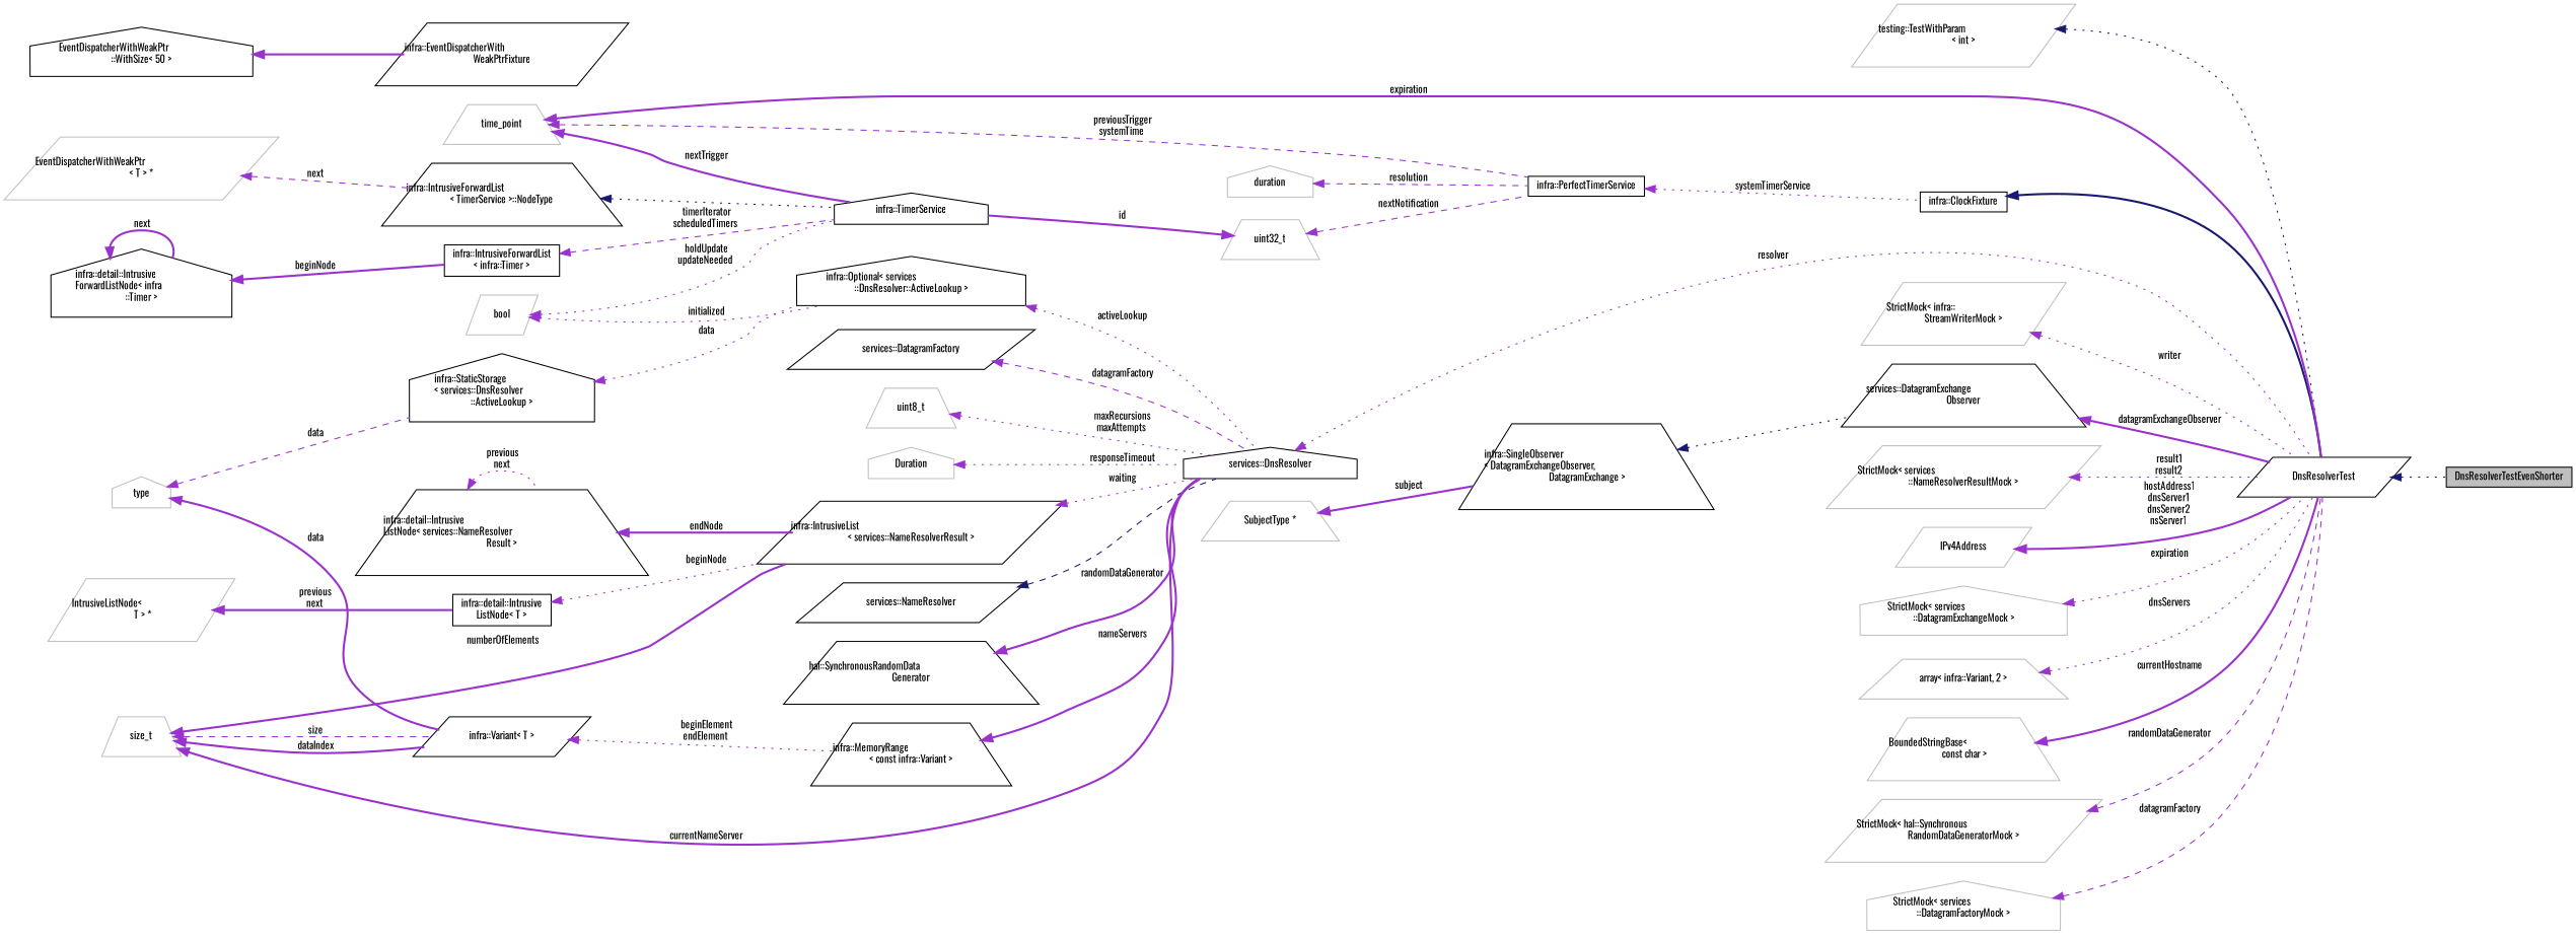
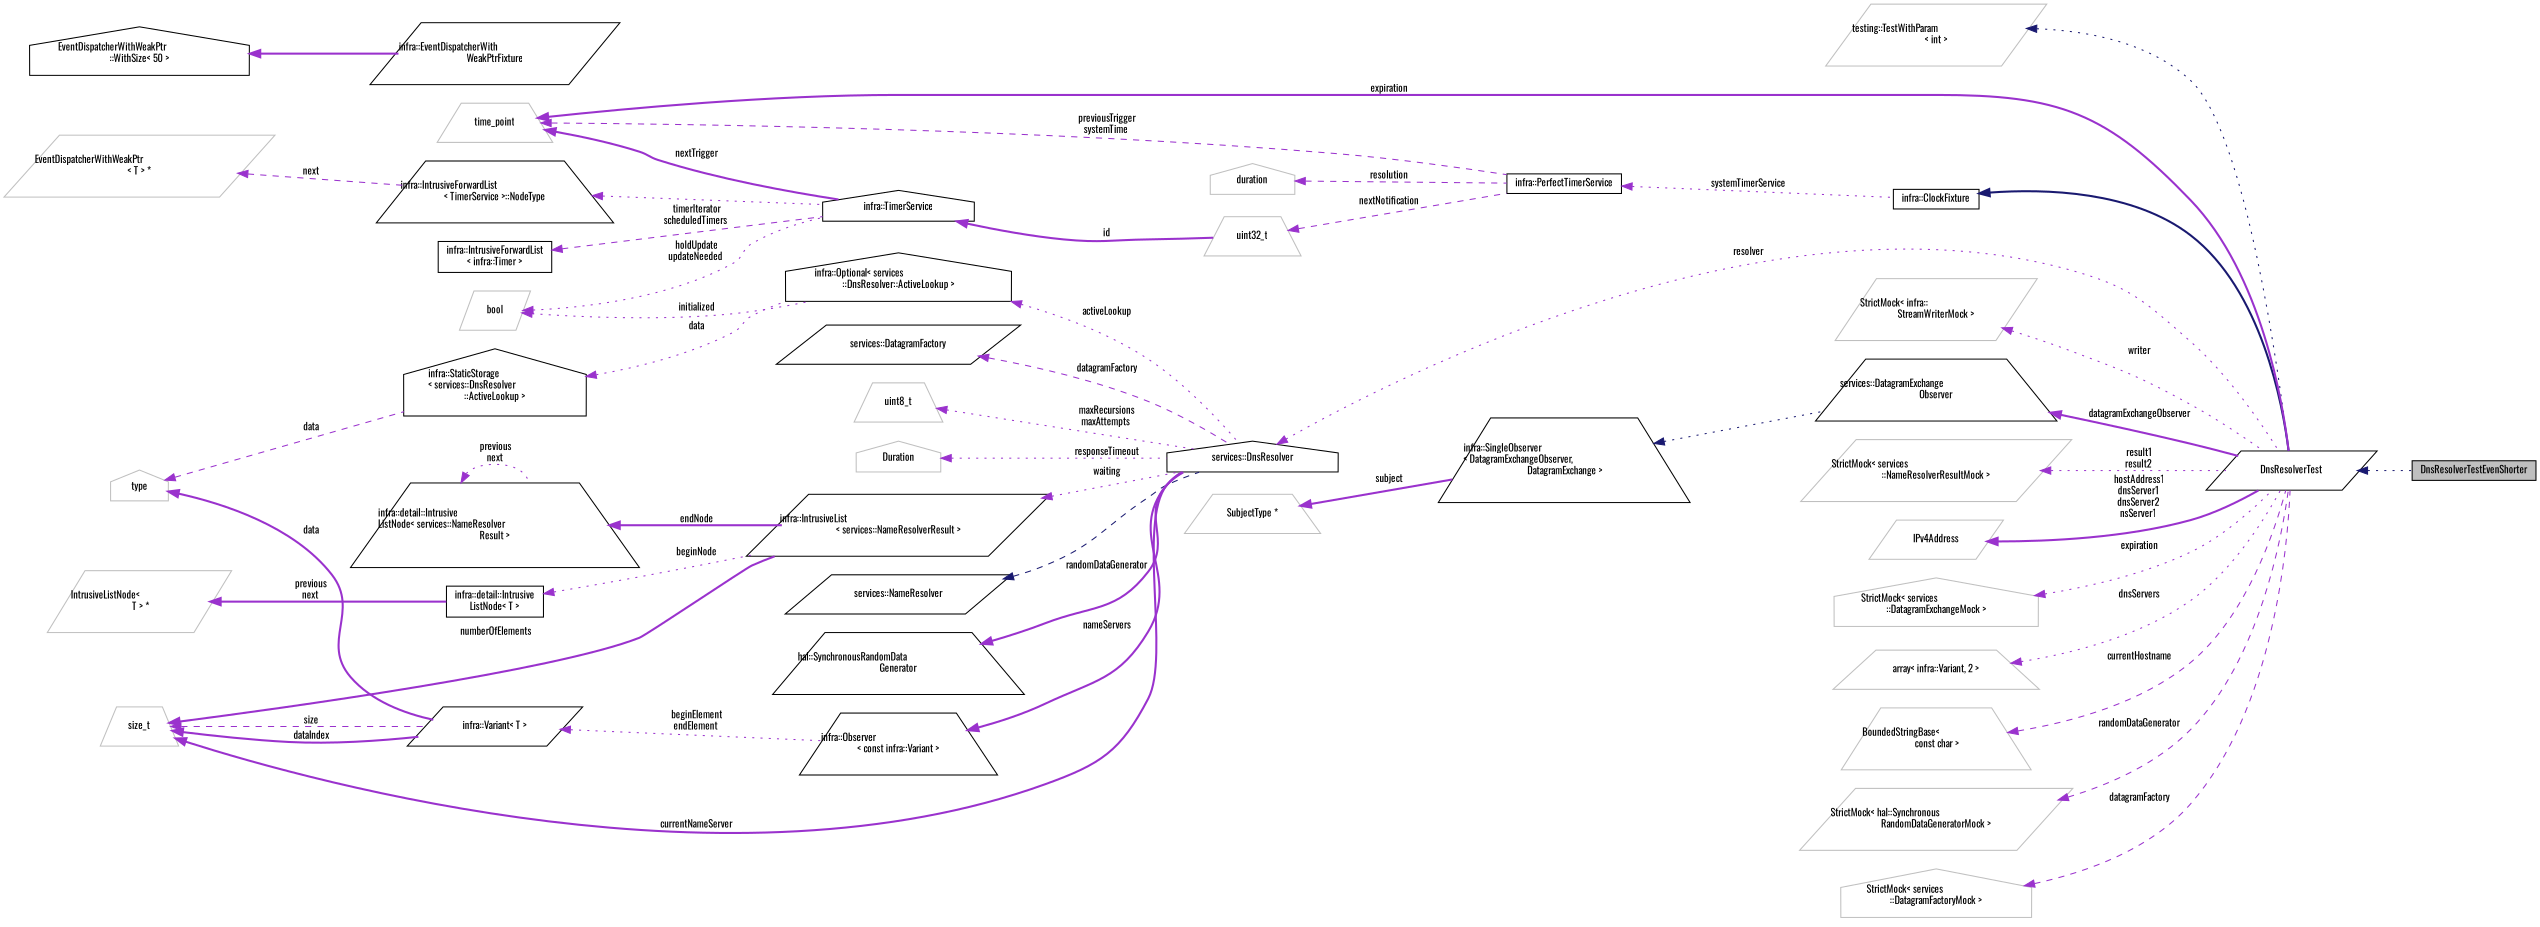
  digraph {
    fontname=Oswald
    rankdir=LR
    node [color=black fillcolor=white fontname=Oswald fontsize=10 shape=parallelogram style=filled]
    edge [color=darkorchid3 dir=back fontname=Oswald fontsize=10 labelfontname=Helvetica labelfontsize=10 style=dotted]
    n1 [fillcolor=grey75 fontcolor=black height=0.2 label=DnsResolverTestEvenShorter shape=box width=0.4]
    n2 [height=0.2 label=DnsResolverTest width=0.4]
    n3 [color=grey75 height=0.2 label="testing::TestWithParam\l\< int \>" width=0.4]
    n4 [height=0.2 label="infra::ClockFixture" shape=box width=0.4]
    n5 [height=0.2 label="infra::EventDispatcherWith\lWeakPtrFixture" width=0.4]
    n6 [height=0.2 label="EventDispatcherWithWeakPtr\l::WithSize\< 50 \>" shape=house width=0.4]
    n7 [height=0.2 label="infra::PerfectTimerService" shape=box width=0.4]
    n8 [height=0.2 label="infra::TimerService" shape=house width=0.4]
    n9 [height=0.2 label="infra::IntrusiveForwardList\l\< TimerService \>::NodeType" shape=trapezium width=0.4]
    n10 [color=grey75 height=0.2 label="EventDispatcherWithWeakPtr\l\< T \> *" width=0.4]
    n11 [color=grey75 height=0.2 label=time_point shape=trapezium width=0.4]
    n12 [height=0.2 label="infra::IntrusiveForwardList\l\< infra::Timer \>" shape=box width=0.4]
-   n13 [height=0.2 label="infra::detail::Intrusive\lForwardListNode\< infra\l::Timer \>" shape=house width=0.4]
    n14 [color=grey75 height=0.2 label=uint32_t shape=trapezium width=0.4]
    n15 [color=grey75 height=0.2 label=bool width=0.4]
    n16 [height=0.2 label="infra::Optional\< services\l::DnsResolver::ActiveLookup \>" shape=house width=0.4]
    n17 [height=0.2 label="services::DnsResolver" shape=house width=0.4]
    n18 [color=grey75 height=0.2 label=duration shape=house width=0.4]
    n19 [color=grey75 height=0.2 label="StrictMock\< infra::\lStreamWriterMock \>" width=0.4]
    n20 [height=0.2 label="services::DatagramExchange\lObserver" shape=trapezium width=0.4]
    n21 [height=0.2 label="infra::SingleObserver\l\< DatagramExchangeObserver,\l DatagramExchange \>" shape=trapezium width=0.4]
    n22 [color=grey75 height=0.2 label="SubjectType *" shape=trapezium width=0.4]
    n23 [color=grey75 height=0.2 label="StrictMock\< services\l::NameResolverResultMock \>" width=0.4]
    n24 [color=grey75 height=0.2 label=IPv4Address width=0.4]
    n25 [color=grey75 height=0.2 label="StrictMock\< services\l::DatagramExchangeMock \>" shape=house width=0.4]
    n26 [color=grey75 height=0.2 label="array\< infra::Variant, 2 \>" shape=trapezium width=0.4]
    n27 [color=grey75 height=0.2 label="BoundedStringBase\<\l const char \>" shape=trapezium width=0.4]
    n28 [height=0.2 label="services::NameResolver" width=0.4]
    n29 [height=0.2 label="hal::SynchronousRandomData\lGenerator" shape=trapezium width=0.4]
-   n30 [height=0.2 label="infra::MemoryRange\l\< const infra::Variant \>" shape=trapezium width=0.4]
+   n30 [height=0.2 label="infra::Observer\l\< const infra::Variant \>" shape=trapezium width=0.4]
    n31 [height=0.2 label="infra::Variant\< T \>" width=0.4]
    n32 [color=grey75 height=0.2 label=size_t shape=trapezium width=0.4]
    n33 [height=0.2 label="infra::IntrusiveList\l\< services::NameResolverResult \>" width=0.4]
    n34 [color=grey75 height=0.2 label=type shape=house width=0.4]
    n35 [height=0.2 label="infra::StaticStorage\l\< services::DnsResolver\l::ActiveLookup \>" shape=house width=0.4]
    n36 [height=0.2 label="infra::detail::Intrusive\lListNode\< T \>" shape=box width=0.4]
    n37 [color=grey75 height=0.2 label="IntrusiveListNode\<\l T \> *" width=0.4]
    n38 [height=0.2 label="infra::detail::Intrusive\lListNode\< services::NameResolver\lResult \>" shape=trapezium width=0.4]
    n39 [height=0.2 label="services::DatagramFactory" width=0.4]
    n40 [color=grey75 height=0.2 label=uint8_t shape=trapezium width=0.4]
    n41 [color=grey75 height=0.2 label=Duration shape=house width=0.4]
    n42 [color=grey75 height=0.2 label="StrictMock\< hal::Synchronous\lRandomDataGeneratorMock \>" width=0.4]
    n43 [color=grey75 height=0.2 label="StrictMock\< services\l::DatagramFactoryMock \>" shape=house width=0.4]
    n2 -> n1 [color=midnightblue]
    n3 -> n2 [color=midnightblue]
    n4 -> n2 [color=midnightblue style=bold]
    n6 -> n5 [style=bold]
    n7 -> n4 [label=" systemTimerService"]
-   n9 -> n8 [color=midnightblue]
+   n9 -> n8
    n10 -> n9 [label=" next" style=dashed]
    n11 -> n2 [label=" expiration" style=bold]
    n11 -> n7 [label=" previousTrigger\nsystemTime" style=dashed]
    n11 -> n8 [label=" nextTrigger" style=bold]
    n12 -> n8 [label=" timerIterator\nscheduledTimers" style=dashed]
-   n13 -> n12 [label=" beginNode" style=bold]
-   n13 -> n13 [label=" next" style=bold]
    n14 -> n7 [label=" nextNotification" style=dashed]
-   n14 -> n8 [label=" id" style=bold]
+   n8 -> n14 [label=" id" style=bold]
    n15 -> n8 [label=" holdUpdate\nupdateNeeded"]
    n15 -> n16 [label=" initialized"]
    n16 -> n17 [label=" activeLookup"]
    n17 -> n2 [label=" resolver"]
    n18 -> n7 [label=" resolution" style=dashed]
    n19 -> n2 [label=" writer"]
    n20 -> n2 [label=" datagramExchangeObserver" style=bold]
    n21 -> n20 [color=midnightblue]
    n22 -> n21 [label=" subject" style=bold]
    n23 -> n2 [label=" result1\nresult2"]
    n24 -> n2 [label=" hostAddress1\ndnsServer1\ndnsServer2\nnsServer1" style=bold]
    n25 -> n2 [label=" expiration"]
    n26 -> n2 [label=" dnsServers"]
-   n27 -> n2 [label=" currentHostname" style=bold]
+   n27 -> n2 [label=" currentHostname" style=dashed]
    n28 -> n17 [color=midnightblue style=dashed]
    n29 -> n17 [label=" randomDataGenerator" style=bold]
    n30 -> n17 [label=" nameServers" style=bold]
    n31 -> n30 [label=" beginElement\nendElement"]
    n32 -> n17 [label=" currentNameServer" style=bold]
    n32 -> n31 [label=" size" style=dashed]
    n32 -> n31 [label=" dataIndex" style=bold]
    n32 -> n33 [label=" numberOfElements" style=bold]
    n33 -> n17 [label=" waiting"]
    n34 -> n31 [label=" data" style=bold]
    n34 -> n35 [label=" data" style=dashed]
    n35 -> n16 [label=" data"]
    n36 -> n33 [label=" beginNode"]
    n37 -> n36 [label=" previous\nnext" style=bold]
    n38 -> n33 [label=" endNode" style=bold]
    n38 -> n38 [label=" previous\nnext"]
    n39 -> n17 [label=" datagramFactory" style=dashed]
    n40 -> n17 [label=" maxRecursions\nmaxAttempts"]
    n41 -> n17 [label=" responseTimeout"]
    n42 -> n2 [label=" randomDataGenerator" style=dashed]
    n43 -> n2 [label=" datagramFactory" style=dashed]
  }
